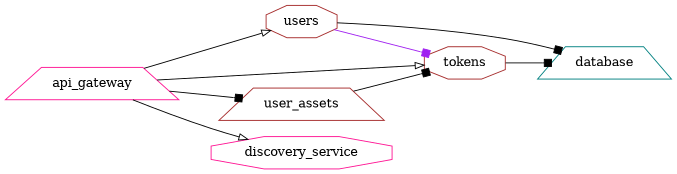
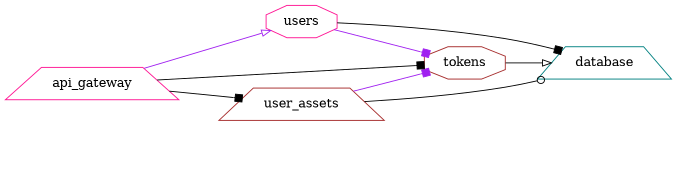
  digraph {
    rankdir=LR
    node [color=brown shape=octagon]
    edge [arrowhead=box]
    tokens
    database [color=teal shape=trapezium]
-   users
+   users [color=deeppink]
    user_assets [shape=trapezium]
    api_gateway [color=deeppink shape=trapezium]
-   discovery_service [color=deeppink]
    subgraph sub_1 {
      tokens
      database
      users
      user_assets
    }
    subgraph sub_2 {
      tokens
      users
      user_assets
      api_gateway
-     discovery_service
    }
-   tokens -> database
+   tokens -> database [arrowhead=onormal]
    users -> tokens [color=purple]
    users -> database
-   user_assets -> tokens [color=black]
-   api_gateway -> tokens [arrowhead=onormal]
-   api_gateway -> users [arrowhead=onormal]
+   user_assets -> tokens [color=purple]
+   user_assets -> database [arrowhead=odot]
+   api_gateway -> tokens
+   api_gateway -> users [arrowhead=onormal color=purple]
    api_gateway -> user_assets
-   api_gateway -> discovery_service [arrowhead=onormal]
  }
